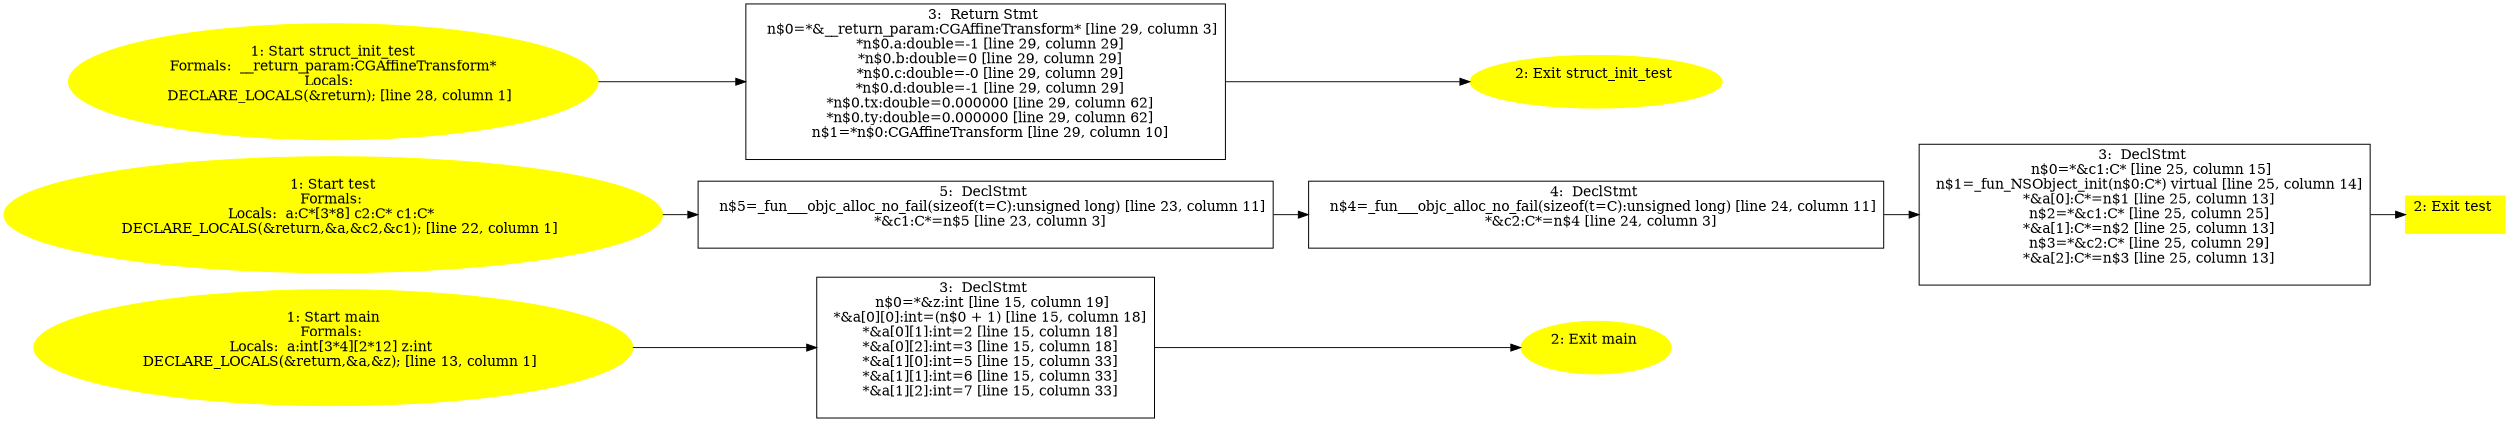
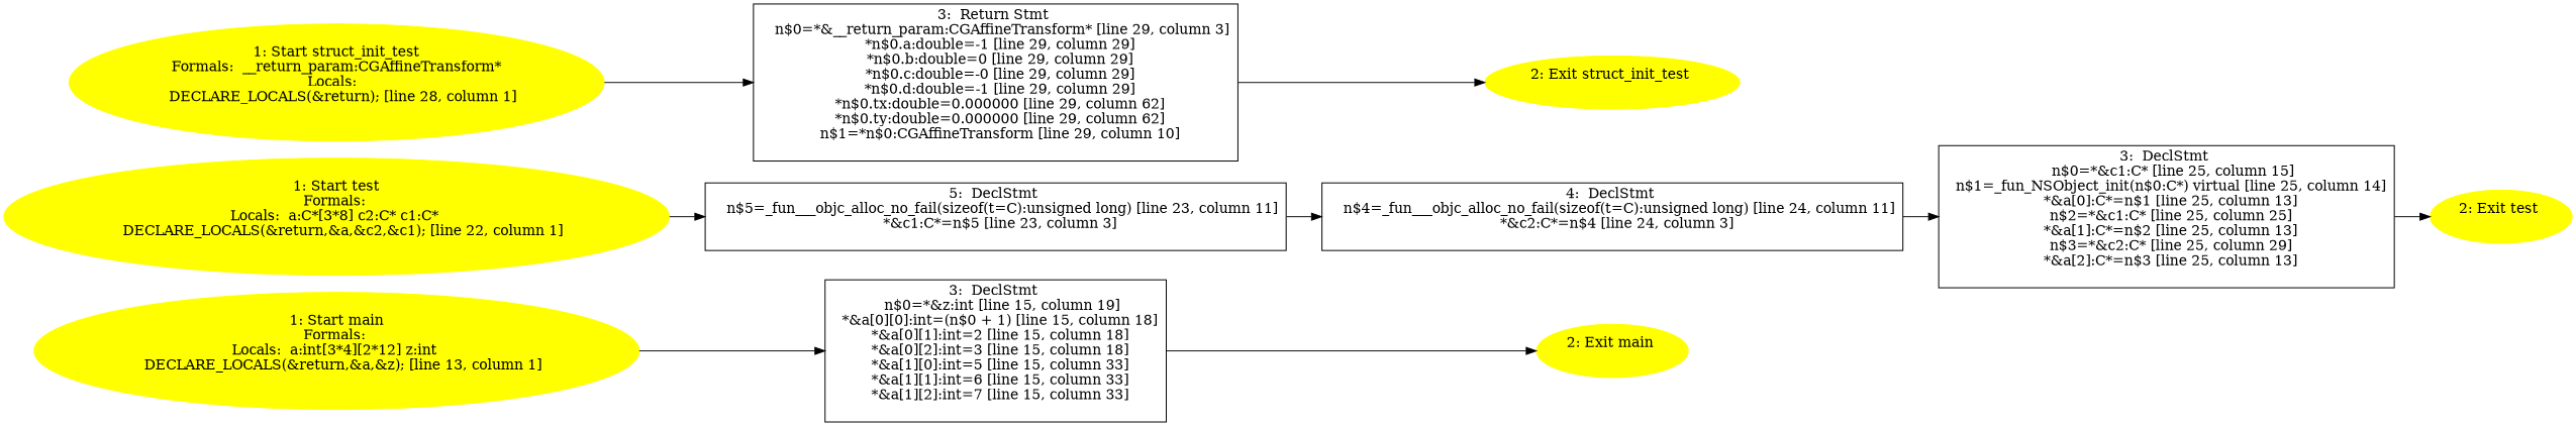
  digraph {
    rankdir=LR
    node [color=yellow style=filled]
    n1 [label="1: Start main\nFormals: \nLocals:  a:int[3*4][2*12] z:int \n   DECLARE_LOCALS(&return,&a,&z); [line 13, column 1]\n "]
    n2 [label="3:  DeclStmt \n   n$0=*&z:int [line 15, column 19]\n  *&a[0][0]:int=(n$0 + 1) [line 15, column 18]\n  *&a[0][1]:int=2 [line 15, column 18]\n  *&a[0][2]:int=3 [line 15, column 18]\n  *&a[1][0]:int=5 [line 15, column 33]\n  *&a[1][1]:int=6 [line 15, column 33]\n  *&a[1][2]:int=7 [line 15, column 33]\n " shape=box color="" style=""]
    n3 [label="2: Exit main \n  "]
    n4 [label="1: Start test\nFormals: \nLocals:  a:C*[3*8] c2:C* c1:C* \n   DECLARE_LOCALS(&return,&a,&c2,&c1); [line 22, column 1]\n "]
    n5 [label="5:  DeclStmt \n   n$5=_fun___objc_alloc_no_fail(sizeof(t=C):unsigned long) [line 23, column 11]\n  *&c1:C*=n$5 [line 23, column 3]\n " shape=box color="" style=""]
    n6 [label="4:  DeclStmt \n   n$4=_fun___objc_alloc_no_fail(sizeof(t=C):unsigned long) [line 24, column 11]\n  *&c2:C*=n$4 [line 24, column 3]\n " shape=box color="" style=""]
-   n7 [label="2: Exit test \n  " shape=box]
+   n7 [label="2: Exit test \n  "]
    n8 [label="3:  DeclStmt \n   n$0=*&c1:C* [line 25, column 15]\n  n$1=_fun_NSObject_init(n$0:C*) virtual [line 25, column 14]\n  *&a[0]:C*=n$1 [line 25, column 13]\n  n$2=*&c1:C* [line 25, column 25]\n  *&a[1]:C*=n$2 [line 25, column 13]\n  n$3=*&c2:C* [line 25, column 29]\n  *&a[2]:C*=n$3 [line 25, column 13]\n " shape=box color="" style=""]
    n9 [label="1: Start struct_init_test\nFormals:  __return_param:CGAffineTransform*\nLocals:  \n   DECLARE_LOCALS(&return); [line 28, column 1]\n "]
    n10 [label="3:  Return Stmt \n   n$0=*&__return_param:CGAffineTransform* [line 29, column 3]\n  *n$0.a:double=-1 [line 29, column 29]\n  *n$0.b:double=0 [line 29, column 29]\n  *n$0.c:double=-0 [line 29, column 29]\n  *n$0.d:double=-1 [line 29, column 29]\n  *n$0.tx:double=0.000000 [line 29, column 62]\n  *n$0.ty:double=0.000000 [line 29, column 62]\n  n$1=*n$0:CGAffineTransform [line 29, column 10]\n " shape=box color="" style=""]
    n11 [label="2: Exit struct_init_test \n  "]
    n1 -> n2
    n2 -> n3
    n4 -> n5
    n5 -> n6
    n6 -> n8
    n8 -> n7
    n9 -> n10
    n10 -> n11
  }
